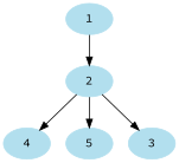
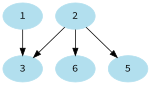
  digraph {
    fontname="Source Code Pro"
    node [color=lightblue2 fontname="Source Code Pro" style=filled]
    edge [fontname="Source Code Pro"]
    1
    2
-   4
+   4 [label=6]
    5
    3
-   1 -> 2
+   1 -> 3
    2 -> 4
    2 -> 5
    2 -> 3
  }
